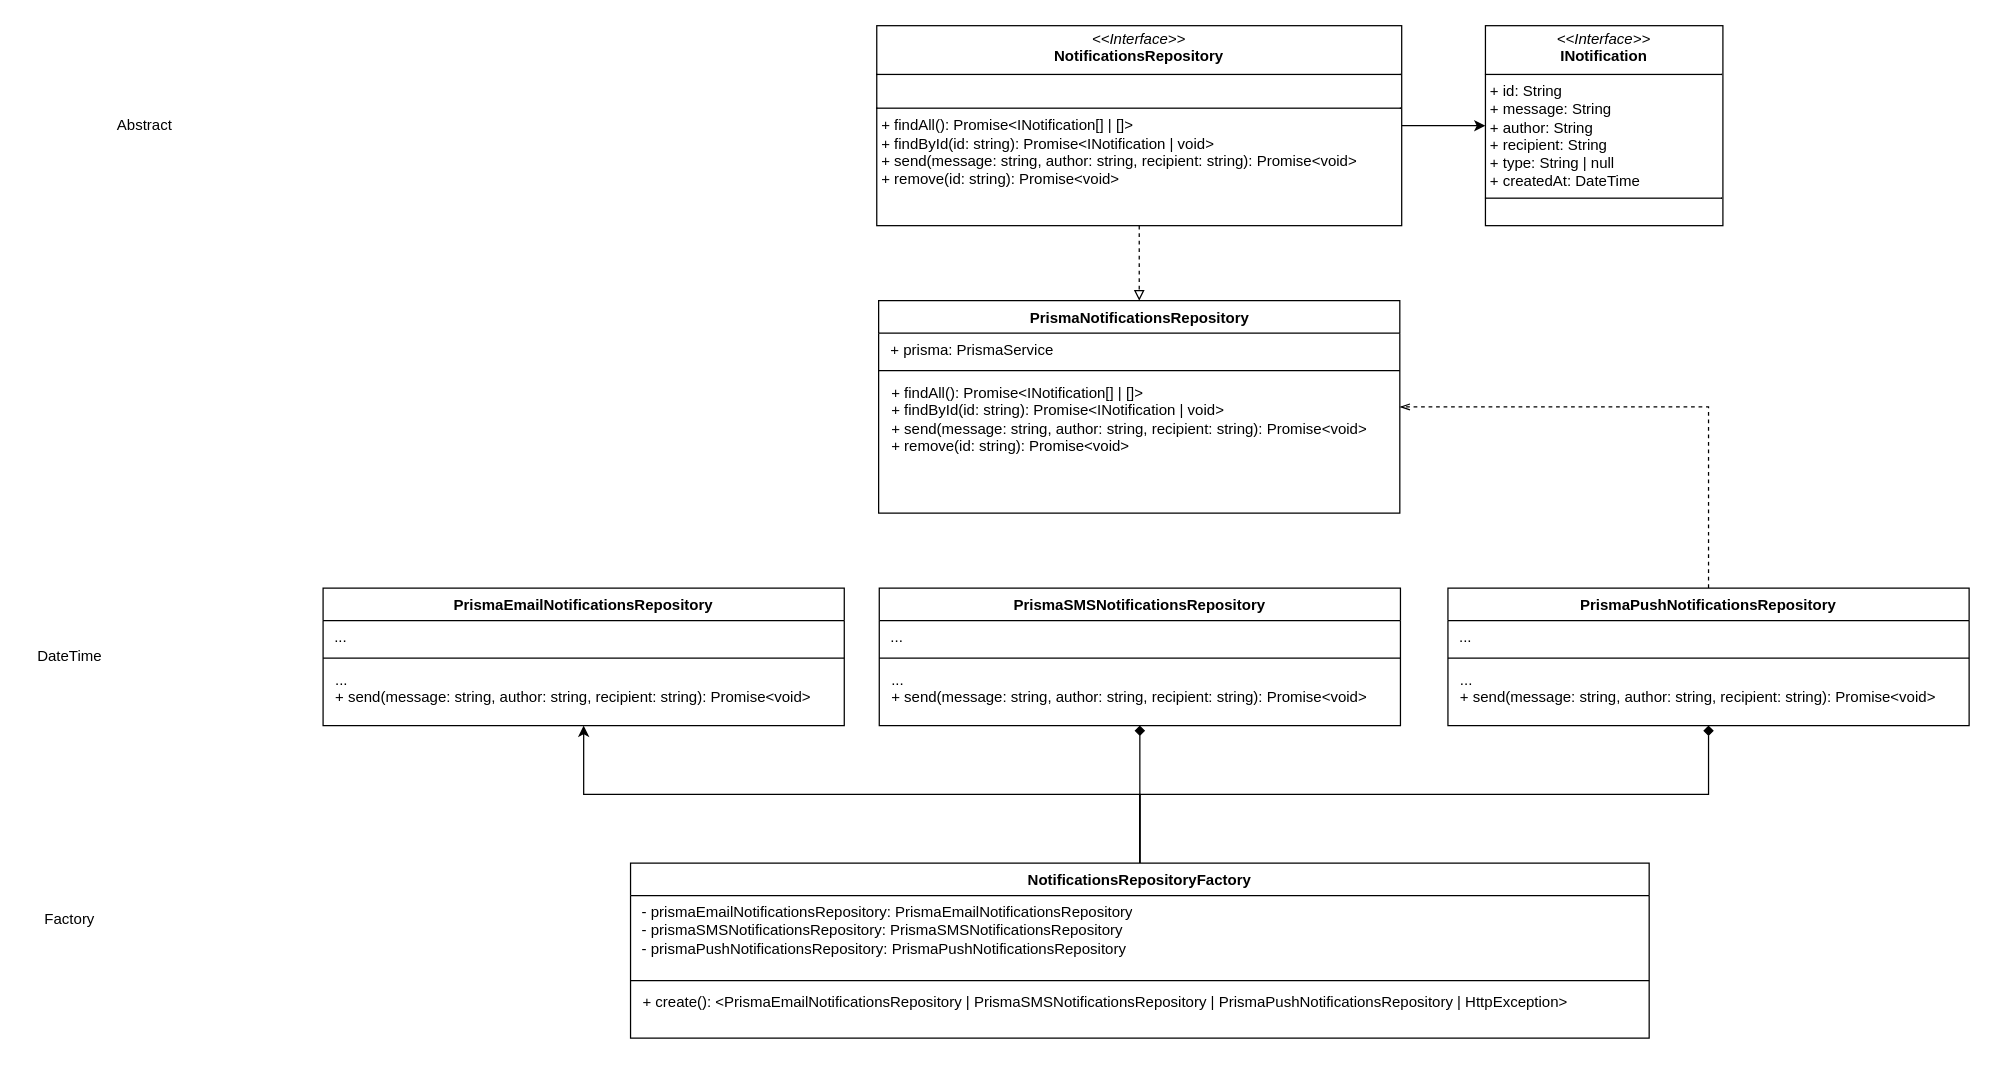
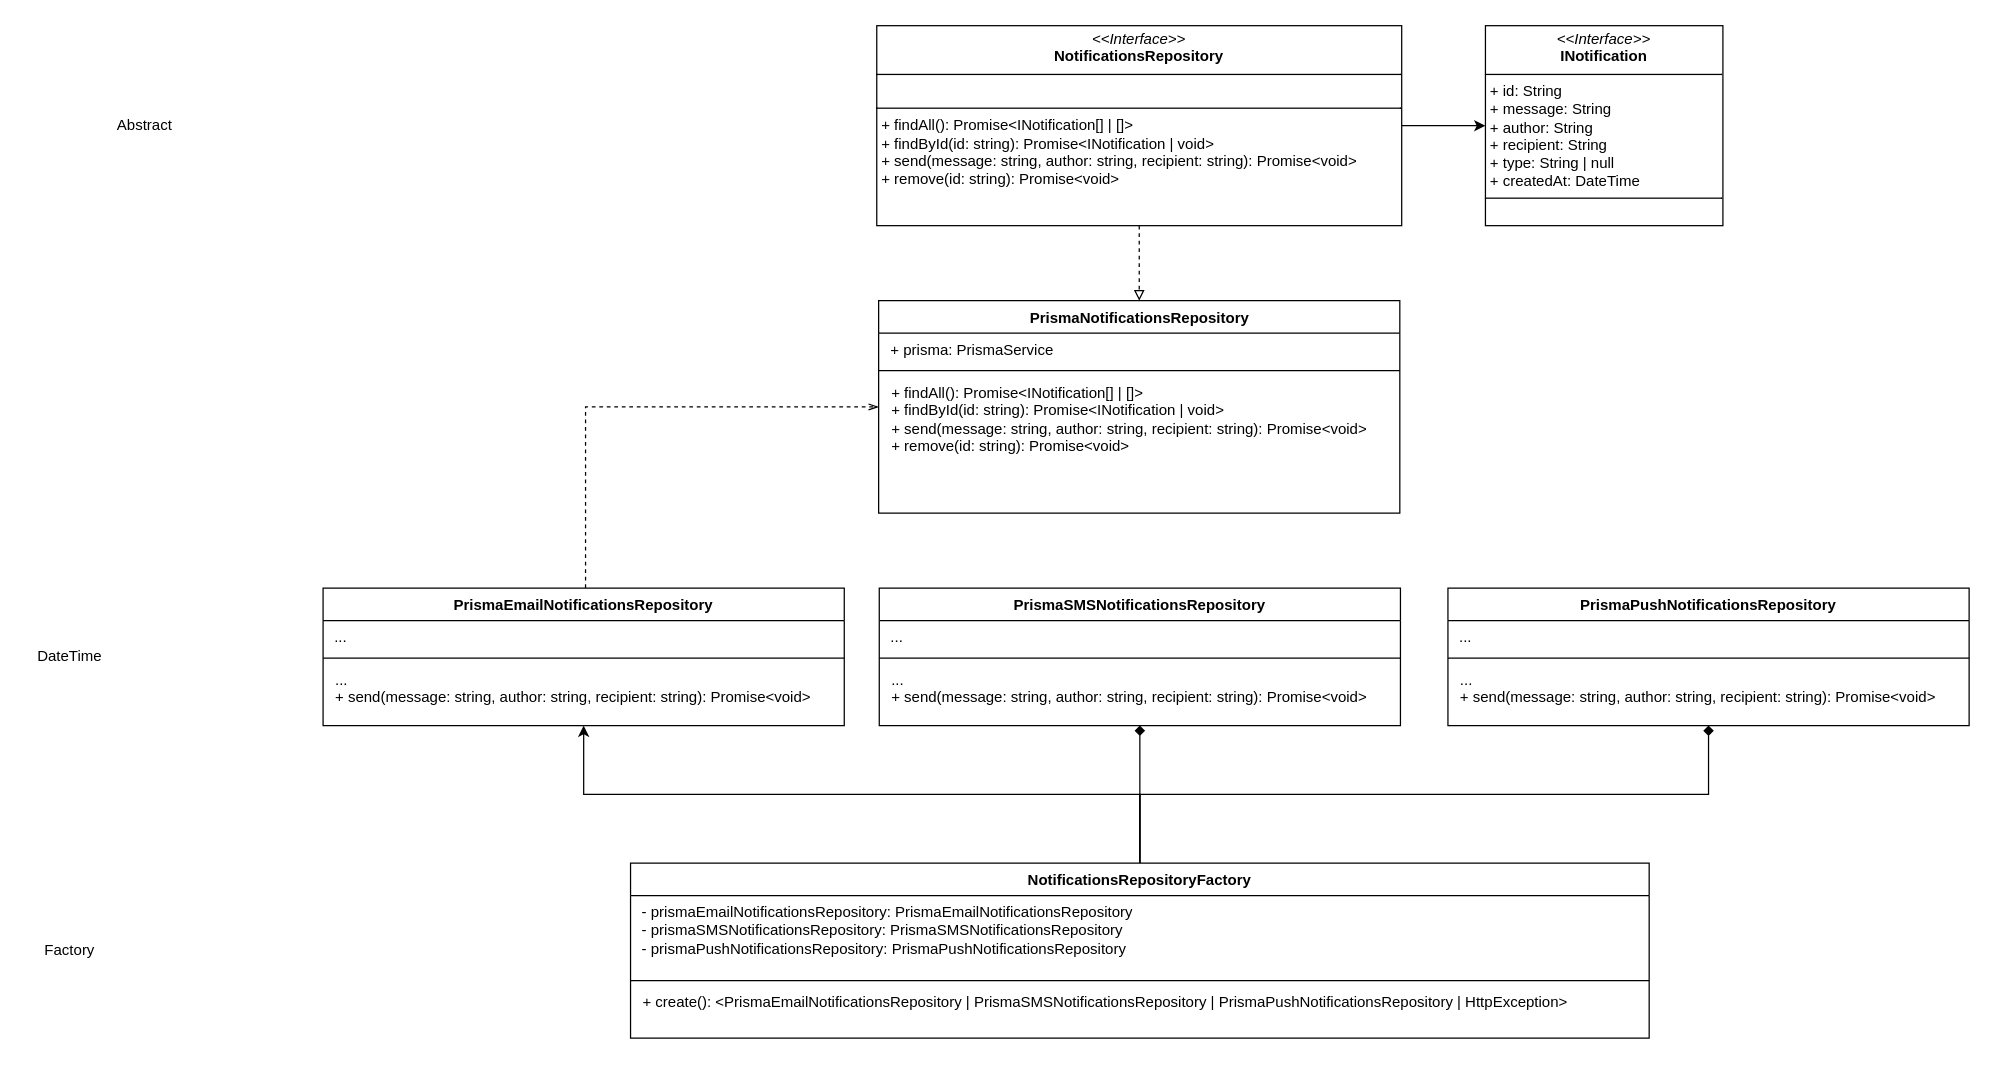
  <mxCell id="0" />
  <mxCell id="1" parent="0" />
  <mxCell id="2" value="" style="endArrow=open;shadow=0;strokeWidth=1;rounded=0;curved=0;endFill=1;edgeStyle=elbowEdgeStyle;elbow=vertical;" parent="1" edge="1"><mxGeometry x="0.5" y="41" relative="1" as="geometry"><mxPoint x="878" y="129" as="sourcePoint" /><mxPoint x="1038" y="132" as="targetPoint" /><mxPoint x="-40" y="32" as="offset" /></mxGeometry></mxCell>
  <mxCell id="3" value="0..1" style="resizable=0;align=left;verticalAlign=bottom;labelBackgroundColor=none;fontSize=12;" parent="2" connectable="0" vertex="1"><mxGeometry x="-1" relative="1" as="geometry"><mxPoint y="4" as="offset" /></mxGeometry></mxCell>
  <mxCell id="4" value="1" style="resizable=0;align=right;verticalAlign=bottom;labelBackgroundColor=none;fontSize=12;" parent="2" connectable="0" vertex="1"><mxGeometry x="1" relative="1" as="geometry"><mxPoint x="-7" y="4" as="offset" /></mxGeometry></mxCell>
  <mxCell id="5" value="lives at" style="text;html=1;resizable=0;points=[];;align=center;verticalAlign=middle;labelBackgroundColor=none;rounded=0;shadow=0;strokeWidth=1;fontSize=12;" parent="2" vertex="1" connectable="0"><mxGeometry x="0.5" y="49" relative="1" as="geometry"><mxPoint x="-38" y="40" as="offset" /></mxGeometry></mxCell>
  <mxCell id="6" style="edgeStyle=orthogonalEdgeStyle;rounded=0;orthogonalLoop=1;jettySize=auto;html=1;entryX=0.5;entryY=0;entryDx=0;entryDy=0;dashed=1;endArrow=block;endFill=0;" edge="1" parent="1" source="8" target="10"><mxGeometry relative="1" as="geometry" /></mxCell>
  <mxCell id="7" style="edgeStyle=orthogonalEdgeStyle;rounded=0;orthogonalLoop=1;jettySize=auto;html=1;entryX=0;entryY=0.5;entryDx=0;entryDy=0;" edge="1" parent="1" source="8" target="9"><mxGeometry relative="1" as="geometry" /></mxCell>
  <mxCell id="8" value="&lt;p style=&quot;margin:0px;margin-top:4px;text-align:center;&quot;&gt;&lt;i&gt;&amp;lt;&amp;lt;Interface&amp;gt;&amp;gt;&lt;/i&gt;&lt;br&gt;&lt;b&gt;NotificationsRepository&lt;/b&gt;&lt;/p&gt;&lt;hr size=&quot;1&quot; style=&quot;border-style:solid;&quot;&gt;&lt;p style=&quot;margin:0px;margin-left:4px;&quot;&gt;&amp;nbsp;&lt;/p&gt;&lt;hr size=&quot;1&quot; style=&quot;border-style:solid;&quot;&gt;&lt;p style=&quot;margin:0px;margin-left:4px;&quot;&gt;+ findAll(): Promise&amp;lt;INotification[] | []&amp;gt;&lt;br&gt;+ findById(id: string): Promise&amp;lt;INotification | void&amp;gt;&lt;/p&gt;&lt;p style=&quot;margin:0px;margin-left:4px;&quot;&gt;+ send(message: string, author: string, recipient: string): Promise&amp;lt;void&amp;gt;&lt;/p&gt;&lt;p style=&quot;margin:0px;margin-left:4px;&quot;&gt;+ remove(id: string): Promise&amp;lt;void&amp;gt;&lt;/p&gt;" style="verticalAlign=top;align=left;overflow=fill;html=1;whiteSpace=wrap;" vertex="1" parent="1"><mxGeometry x="701" y="20" width="420" height="160" as="geometry" /></mxCell>
  <mxCell id="9" value="&lt;p style=&quot;margin:0px;margin-top:4px;text-align:center;&quot;&gt;&lt;i&gt;&amp;lt;&amp;lt;Interface&amp;gt;&amp;gt;&lt;/i&gt;&lt;br&gt;&lt;b&gt;INotification&lt;/b&gt;&lt;/p&gt;&lt;hr size=&quot;1&quot; style=&quot;border-style:solid;&quot;&gt;&lt;p style=&quot;margin:0px;margin-left:4px;&quot;&gt;+ id: String&lt;br&gt;+ message: String&lt;/p&gt;&lt;p style=&quot;margin:0px;margin-left:4px;&quot;&gt;+ author: String&lt;/p&gt;&lt;p style=&quot;margin:0px;margin-left:4px;&quot;&gt;+ recipient: String&lt;/p&gt;&lt;p style=&quot;margin:0px;margin-left:4px;&quot;&gt;+ type: String | null&lt;/p&gt;&lt;p style=&quot;margin:0px;margin-left:4px;&quot;&gt;+ createdAt: DateTime&lt;/p&gt;&lt;hr size=&quot;1&quot; style=&quot;border-style:solid;&quot;&gt;&lt;p style=&quot;margin:0px;margin-left:4px;&quot;&gt;&lt;br&gt;&lt;/p&gt;" style="verticalAlign=top;align=left;overflow=fill;html=1;whiteSpace=wrap;" vertex="1" parent="1"><mxGeometry x="1188" y="20" width="190" height="160" as="geometry" /></mxCell>
  <mxCell id="10" value="PrismaNotificationsRepository" style="swimlane;fontStyle=1;align=center;verticalAlign=top;childLayout=stackLayout;horizontal=1;startSize=26;horizontalStack=0;resizeParent=1;resizeParentMax=0;resizeLast=0;collapsible=1;marginBottom=0;whiteSpace=wrap;html=1;" vertex="1" parent="1"><mxGeometry x="702.5" y="240" width="417" height="170" as="geometry" /></mxCell>
  <mxCell id="11" value="&amp;nbsp;+ prisma: PrismaService" style="text;strokeColor=none;fillColor=none;align=left;verticalAlign=top;spacingLeft=4;spacingRight=4;overflow=hidden;rotatable=0;points=[[0,0.5],[1,0.5]];portConstraint=eastwest;whiteSpace=wrap;html=1;" vertex="1" parent="10"><mxGeometry y="26" width="417" height="26" as="geometry" /></mxCell>
  <mxCell id="12" value="" style="line;strokeWidth=1;fillColor=none;align=left;verticalAlign=middle;spacingTop=-1;spacingLeft=3;spacingRight=3;rotatable=0;labelPosition=right;points=[];portConstraint=eastwest;strokeColor=inherit;" vertex="1" parent="10"><mxGeometry y="52" width="417" height="8" as="geometry" /></mxCell>
  <mxCell id="13" value="&lt;p style=&quot;margin: 0px 0px 0px 4px;&quot;&gt;+ findAll(): Promise&amp;lt;INotification[] | []&amp;gt;&lt;br&gt;+ findById(id: string): Promise&amp;lt;INotification | void&amp;gt;&lt;/p&gt;&lt;p style=&quot;margin: 0px 0px 0px 4px;&quot;&gt;+ send(message: string, author: string, recipient: string): Promise&amp;lt;void&amp;gt;&lt;/p&gt;&lt;p style=&quot;margin: 0px 0px 0px 4px;&quot;&gt;+ remove(id: string): Promise&amp;lt;void&amp;gt;&lt;/p&gt;" style="text;strokeColor=none;fillColor=none;align=left;verticalAlign=top;spacingLeft=4;spacingRight=4;overflow=hidden;rotatable=0;points=[[0,0.5],[1,0.5]];portConstraint=eastwest;whiteSpace=wrap;html=1;" vertex="1" parent="10"><mxGeometry y="60" width="417" height="110" as="geometry" /></mxCell>
+ <mxCell id="14" style="edgeStyle=orthogonalEdgeStyle;rounded=0;orthogonalLoop=1;jettySize=auto;html=1;dashed=1;endArrow=openThin;endFill=0;" edge="1" parent="1" source="16" target="10"><mxGeometry relative="1" as="geometry"><Array as="points"><mxPoint x="468" y="325" /></Array></mxGeometry></mxCell>
  <mxCell id="15" style="edgeStyle=orthogonalEdgeStyle;rounded=0;orthogonalLoop=1;jettySize=auto;html=1;" edge="1" parent="1" source="31" target="16"><mxGeometry relative="1" as="geometry" /></mxCell>
  <mxCell id="16" value="PrismaEmailNotificationsRepository" style="swimlane;fontStyle=1;align=center;verticalAlign=top;childLayout=stackLayout;horizontal=1;startSize=26;horizontalStack=0;resizeParent=1;resizeParentMax=0;resizeLast=0;collapsible=1;marginBottom=0;whiteSpace=wrap;html=1;" vertex="1" parent="1"><mxGeometry x="258" y="470" width="417" height="110" as="geometry" /></mxCell>
  <mxCell id="17" value="&amp;nbsp;..." style="text;strokeColor=none;fillColor=none;align=left;verticalAlign=top;spacingLeft=4;spacingRight=4;overflow=hidden;rotatable=0;points=[[0,0.5],[1,0.5]];portConstraint=eastwest;whiteSpace=wrap;html=1;" vertex="1" parent="16"><mxGeometry y="26" width="417" height="26" as="geometry" /></mxCell>
  <mxCell id="18" value="" style="line;strokeWidth=1;fillColor=none;align=left;verticalAlign=middle;spacingTop=-1;spacingLeft=3;spacingRight=3;rotatable=0;labelPosition=right;points=[];portConstraint=eastwest;strokeColor=inherit;" vertex="1" parent="16"><mxGeometry y="52" width="417" height="8" as="geometry" /></mxCell>
  <mxCell id="19" value="&lt;p style=&quot;margin: 0px 0px 0px 4px;&quot;&gt;...&lt;span style=&quot;background-color: initial;&quot;&gt;&lt;/span&gt;&lt;/p&gt;&lt;p style=&quot;margin: 0px 0px 0px 4px;&quot;&gt;&lt;span style=&quot;background-color: initial;&quot;&gt;+ send(message: string, author: string, recipient: string): Promise&amp;lt;void&amp;gt;&lt;/span&gt;&lt;/p&gt;&lt;p style=&quot;margin: 0px 0px 0px 4px;&quot;&gt;&lt;br&gt;&lt;/p&gt;" style="text;strokeColor=none;fillColor=none;align=left;verticalAlign=top;spacingLeft=4;spacingRight=4;overflow=hidden;rotatable=0;points=[[0,0.5],[1,0.5]];portConstraint=eastwest;whiteSpace=wrap;html=1;" vertex="1" parent="16"><mxGeometry y="60" width="417" height="50" as="geometry" /></mxCell>
  <mxCell id="20" style="edgeStyle=orthogonalEdgeStyle;rounded=0;orthogonalLoop=1;jettySize=auto;html=1;endArrow=diamond;" edge="1" parent="1" source="31" target="21"><mxGeometry relative="1" as="geometry" /></mxCell>
  <mxCell id="21" value="PrismaSMSNotificationsRepository" style="swimlane;fontStyle=1;align=center;verticalAlign=top;childLayout=stackLayout;horizontal=1;startSize=26;horizontalStack=0;resizeParent=1;resizeParentMax=0;resizeLast=0;collapsible=1;marginBottom=0;whiteSpace=wrap;html=1;" vertex="1" parent="1"><mxGeometry x="703" y="470" width="417" height="110" as="geometry" /></mxCell>
  <mxCell id="22" value="&amp;nbsp;..." style="text;strokeColor=none;fillColor=none;align=left;verticalAlign=top;spacingLeft=4;spacingRight=4;overflow=hidden;rotatable=0;points=[[0,0.5],[1,0.5]];portConstraint=eastwest;whiteSpace=wrap;html=1;" vertex="1" parent="21"><mxGeometry y="26" width="417" height="26" as="geometry" /></mxCell>
  <mxCell id="23" value="" style="line;strokeWidth=1;fillColor=none;align=left;verticalAlign=middle;spacingTop=-1;spacingLeft=3;spacingRight=3;rotatable=0;labelPosition=right;points=[];portConstraint=eastwest;strokeColor=inherit;" vertex="1" parent="21"><mxGeometry y="52" width="417" height="8" as="geometry" /></mxCell>
  <mxCell id="24" value="&lt;p style=&quot;margin: 0px 0px 0px 4px;&quot;&gt;...&lt;/p&gt;&lt;p style=&quot;margin: 0px 0px 0px 4px;&quot;&gt;&lt;span style=&quot;background-color: initial;&quot;&gt;+ send(message: string, author: string, recipient: string): Promise&amp;lt;void&amp;gt;&lt;/span&gt;&lt;/p&gt;&lt;p style=&quot;margin: 0px 0px 0px 4px;&quot;&gt;&lt;br&gt;&lt;/p&gt;" style="text;strokeColor=none;fillColor=none;align=left;verticalAlign=top;spacingLeft=4;spacingRight=4;overflow=hidden;rotatable=0;points=[[0,0.5],[1,0.5]];portConstraint=eastwest;whiteSpace=wrap;html=1;" vertex="1" parent="21"><mxGeometry y="60" width="417" height="50" as="geometry" /></mxCell>
- <mxCell id="25" style="edgeStyle=orthogonalEdgeStyle;rounded=0;orthogonalLoop=1;jettySize=auto;html=1;dashed=1;endArrow=openThin;endFill=0;" edge="1" parent="1" source="27" target="10"><mxGeometry relative="1" as="geometry"><Array as="points"><mxPoint x="1367" y="325" /></Array></mxGeometry></mxCell>
  <mxCell id="26" style="edgeStyle=orthogonalEdgeStyle;rounded=0;orthogonalLoop=1;jettySize=auto;html=1;endArrow=diamond;" edge="1" parent="1" source="31" target="27"><mxGeometry relative="1" as="geometry" /></mxCell>
  <mxCell id="27" value="PrismaPushNotificationsRepository" style="swimlane;fontStyle=1;align=center;verticalAlign=top;childLayout=stackLayout;horizontal=1;startSize=26;horizontalStack=0;resizeParent=1;resizeParentMax=0;resizeLast=0;collapsible=1;marginBottom=0;whiteSpace=wrap;html=1;" vertex="1" parent="1"><mxGeometry x="1158" y="470" width="417" height="110" as="geometry" /></mxCell>
  <mxCell id="28" value="&amp;nbsp;..." style="text;strokeColor=none;fillColor=none;align=left;verticalAlign=top;spacingLeft=4;spacingRight=4;overflow=hidden;rotatable=0;points=[[0,0.5],[1,0.5]];portConstraint=eastwest;whiteSpace=wrap;html=1;" vertex="1" parent="27"><mxGeometry y="26" width="417" height="26" as="geometry" /></mxCell>
  <mxCell id="29" value="" style="line;strokeWidth=1;fillColor=none;align=left;verticalAlign=middle;spacingTop=-1;spacingLeft=3;spacingRight=3;rotatable=0;labelPosition=right;points=[];portConstraint=eastwest;strokeColor=inherit;" vertex="1" parent="27"><mxGeometry y="52" width="417" height="8" as="geometry" /></mxCell>
  <mxCell id="30" value="&lt;p style=&quot;margin: 0px 0px 0px 4px;&quot;&gt;...&lt;/p&gt;&lt;p style=&quot;margin: 0px 0px 0px 4px;&quot;&gt;&lt;span style=&quot;background-color: initial;&quot;&gt;+ send(message: string, author: string, recipient: string): Promise&amp;lt;void&amp;gt;&lt;/span&gt;&lt;/p&gt;&lt;p style=&quot;margin: 0px 0px 0px 4px;&quot;&gt;&lt;br&gt;&lt;/p&gt;" style="text;strokeColor=none;fillColor=none;align=left;verticalAlign=top;spacingLeft=4;spacingRight=4;overflow=hidden;rotatable=0;points=[[0,0.5],[1,0.5]];portConstraint=eastwest;whiteSpace=wrap;html=1;" vertex="1" parent="27"><mxGeometry y="60" width="417" height="50" as="geometry" /></mxCell>
  <mxCell id="31" value="NotificationsRepositoryFactory" style="swimlane;fontStyle=1;align=center;verticalAlign=top;childLayout=stackLayout;horizontal=1;startSize=26;horizontalStack=0;resizeParent=1;resizeParentMax=0;resizeLast=0;collapsible=1;marginBottom=0;whiteSpace=wrap;html=1;" vertex="1" parent="1"><mxGeometry x="504" y="690" width="815" height="140" as="geometry" /></mxCell>
  <mxCell id="32" value="&amp;nbsp;- prismaEmailNotificationsRepository: PrismaEmailNotificationsRepository&lt;div&gt;&amp;nbsp;- prismaSMSNotificationsRepository: PrismaSMSNotificationsRepository&lt;/div&gt;&lt;div&gt;&amp;nbsp;- prismaPushNotificationsRepository: PrismaPushNotificationsRepository&lt;/div&gt;" style="text;strokeColor=none;fillColor=none;align=left;verticalAlign=top;spacingLeft=4;spacingRight=4;overflow=hidden;rotatable=0;points=[[0,0.5],[1,0.5]];portConstraint=eastwest;whiteSpace=wrap;html=1;" vertex="1" parent="31"><mxGeometry y="26" width="815" height="64" as="geometry" /></mxCell>
  <mxCell id="33" value="" style="line;strokeWidth=1;fillColor=none;align=left;verticalAlign=middle;spacingTop=-1;spacingLeft=3;spacingRight=3;rotatable=0;labelPosition=right;points=[];portConstraint=eastwest;strokeColor=inherit;" vertex="1" parent="31"><mxGeometry y="90" width="815" height="8" as="geometry" /></mxCell>
  <mxCell id="34" value="&lt;p style=&quot;margin: 0px 0px 0px 4px;&quot;&gt;+ create(): &amp;lt;PrismaEmailNotificationsRepository | PrismaSMSNotificationsRepository | PrismaPushNotificationsRepository | HttpException&amp;gt;&lt;br&gt;&lt;br&gt;&lt;/p&gt;" style="text;strokeColor=none;fillColor=none;align=left;verticalAlign=top;spacingLeft=4;spacingRight=4;overflow=hidden;rotatable=0;points=[[0,0.5],[1,0.5]];portConstraint=eastwest;whiteSpace=wrap;html=1;" vertex="1" parent="31"><mxGeometry y="98" width="815" height="42" as="geometry" /></mxCell>
- <mxCell id="35" value="Factory" style="text;html=1;align=center;verticalAlign=middle;resizable=0;points=[];autosize=1;strokeColor=none;fillColor=none;" vertex="1" parent="1"><mxGeometry x="25" y="720" width="60" height="30" as="geometry" /></mxCell>
+ <mxCell id="35" value="Factory" style="text;html=1;align=center;verticalAlign=middle;resizable=0;points=[];autosize=1;strokeColor=none;fillColor=none;" vertex="1" parent="1"><mxGeometry x="25" y="745" width="60" height="30" as="geometry" /></mxCell>
  <mxCell id="36" value="DateTime" style="text;html=1;align=center;verticalAlign=middle;resizable=0;points=[];autosize=1;strokeColor=none;fillColor=none;" vertex="1" parent="1"><mxGeometry x="20" y="510" width="70" height="30" as="geometry" /></mxCell>
  <mxCell id="37" value="Abstract" style="text;html=1;align=center;verticalAlign=middle;resizable=0;points=[];autosize=1;strokeColor=none;fillColor=none;" vertex="1" parent="1"><mxGeometry x="80" y="85" width="70" height="30" as="geometry" /></mxCell>
